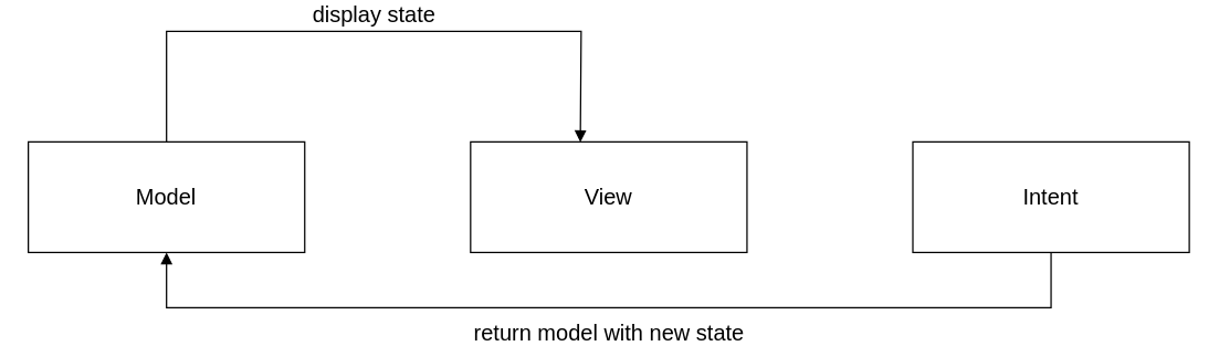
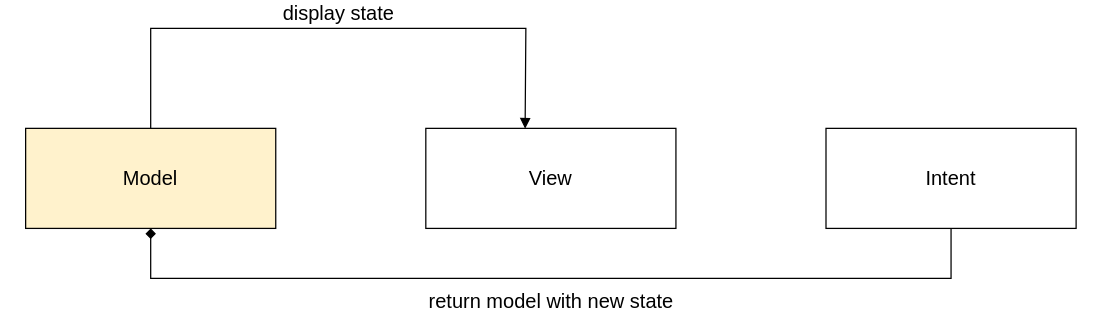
  <mxCell id="0" />
  <mxCell id="1" parent="0" />
- <mxCell id="2" value="&lt;font style=&quot;font-size: 16px;&quot;&gt;Model&lt;/font&gt;" style="rounded=0;whiteSpace=wrap;html=1;" vertex="1" parent="1"><mxGeometry x="20" y="100" width="200" height="80" as="geometry" /></mxCell>
+ <mxCell id="2" value="&lt;font style=&quot;font-size: 16px;&quot;&gt;Model&lt;/font&gt;" style="rounded=0;whiteSpace=wrap;html=1;fillColor=#fff2cc;" vertex="1" parent="1"><mxGeometry x="20" y="100" width="200" height="80" as="geometry" /></mxCell>
  <mxCell id="3" value="&lt;font style=&quot;font-size: 16px;&quot;&gt;View&lt;/font&gt;" style="rounded=0;whiteSpace=wrap;html=1;" vertex="1" parent="1"><mxGeometry x="340" y="100" width="200" height="80" as="geometry" /></mxCell>
  <mxCell id="4" value="&lt;font style=&quot;font-size: 16px;&quot;&gt;Intent&lt;/font&gt;" style="rounded=0;whiteSpace=wrap;html=1;" vertex="1" parent="1"><mxGeometry x="660" y="100" width="200" height="80" as="geometry" /></mxCell>
  <mxCell id="5" value="display state" style="html=1;verticalAlign=bottom;endArrow=block;rounded=0;fontSize=16;entryX=0.397;entryY=0.003;entryDx=0;entryDy=0;exitX=0.5;exitY=0;exitDx=0;exitDy=0;entryPerimeter=0;" edge="1" parent="1" source="2" target="3"><mxGeometry width="80" relative="1" as="geometry"><mxPoint x="120" y="90" as="sourcePoint" /><mxPoint x="390" y="260" as="targetPoint" /><Array as="points"><mxPoint x="120" y="20" /><mxPoint x="420" y="20" /></Array></mxGeometry></mxCell>
- <mxCell id="6" value="return model with new state" style="html=1;verticalAlign=bottom;endArrow=block;rounded=0;fontSize=16;exitX=0.5;exitY=1;exitDx=0;exitDy=0;entryX=0.5;entryY=1;entryDx=0;entryDy=0;" edge="1" parent="1" source="4" target="2"><mxGeometry y="30" width="80" relative="1" as="geometry"><mxPoint x="420" y="240" as="sourcePoint" /><mxPoint x="500" y="240" as="targetPoint" /><Array as="points"><mxPoint x="760" y="220" /><mxPoint x="440" y="220" /><mxPoint x="120" y="220" /></Array><mxPoint as="offset" /></mxGeometry></mxCell>
+ <mxCell id="6" value="return model with new state" style="html=1;verticalAlign=bottom;endArrow=diamond;rounded=0;fontSize=16;exitX=0.5;exitY=1;exitDx=0;exitDy=0;entryX=0.5;entryY=1;entryDx=0;entryDy=0;" edge="1" parent="1" source="4" target="2"><mxGeometry y="30" width="80" relative="1" as="geometry"><mxPoint x="420" y="240" as="sourcePoint" /><mxPoint x="500" y="240" as="targetPoint" /><Array as="points"><mxPoint x="760" y="220" /><mxPoint x="440" y="220" /><mxPoint x="120" y="220" /></Array><mxPoint as="offset" /></mxGeometry></mxCell>
